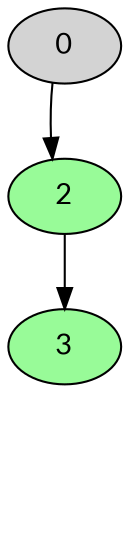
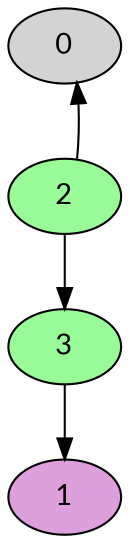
  digraph {
    fontname=Lato
    node [fillcolor=palegreen fontname=Lato style=filled]
    edge [fontname=Lato]
    n1 [fillcolor=lightgrey label=0]
+   n2 [fillcolor=plum label=1]
    n3 [label=2]
    n4 [label=3]
    subgraph sub_1 {
      rank=same
      n1
    }
-   n1 -> n3
+   n3 -> n1
    n3 -> n4
+   n4 -> n2
  }
